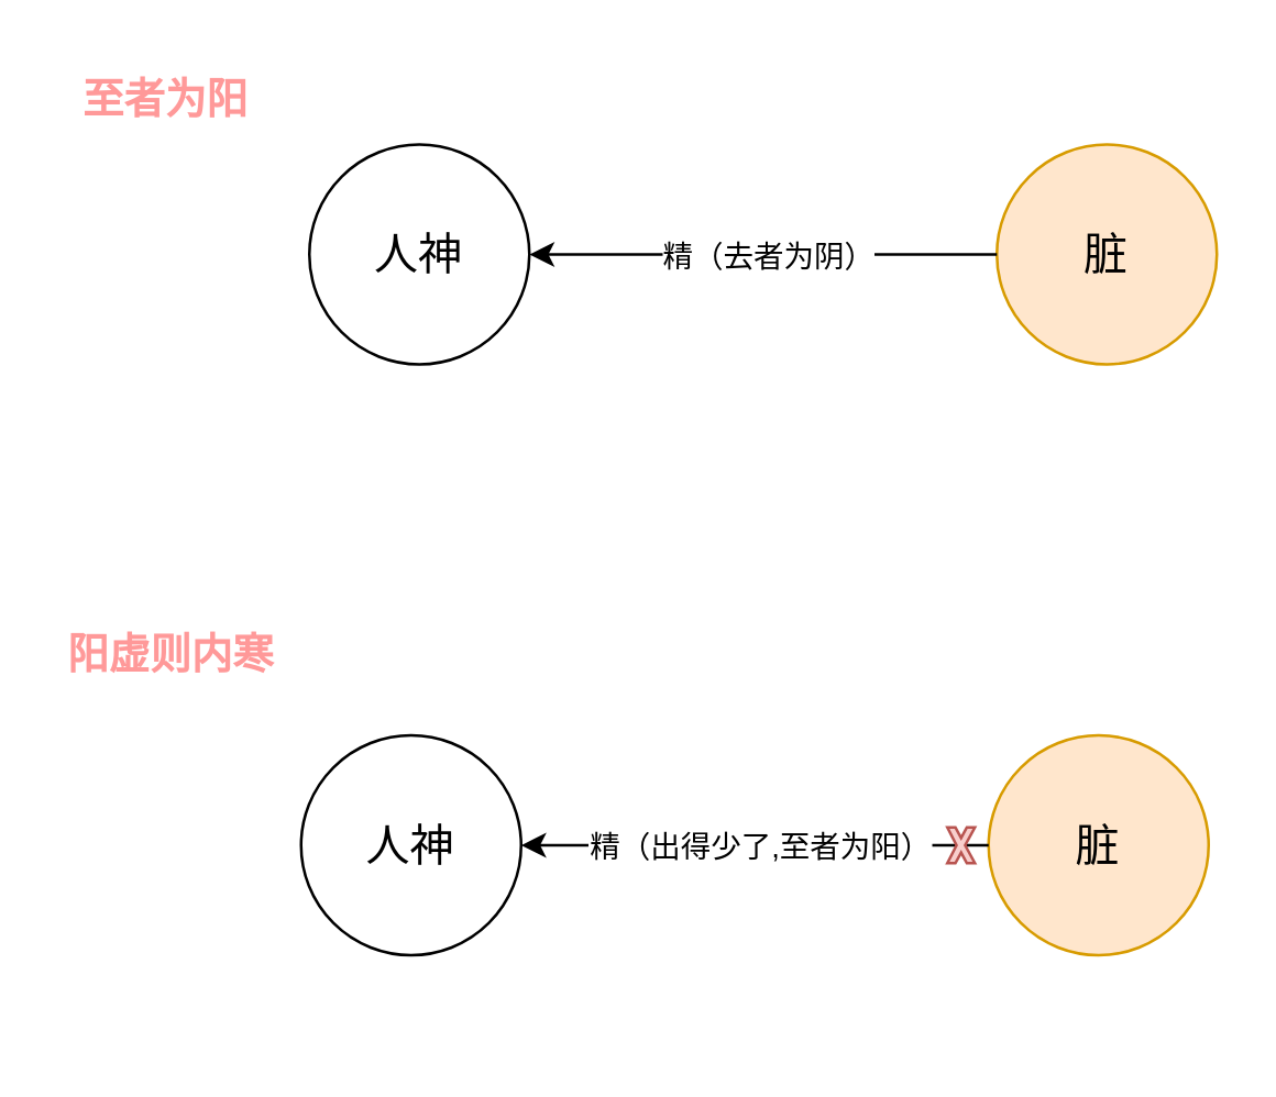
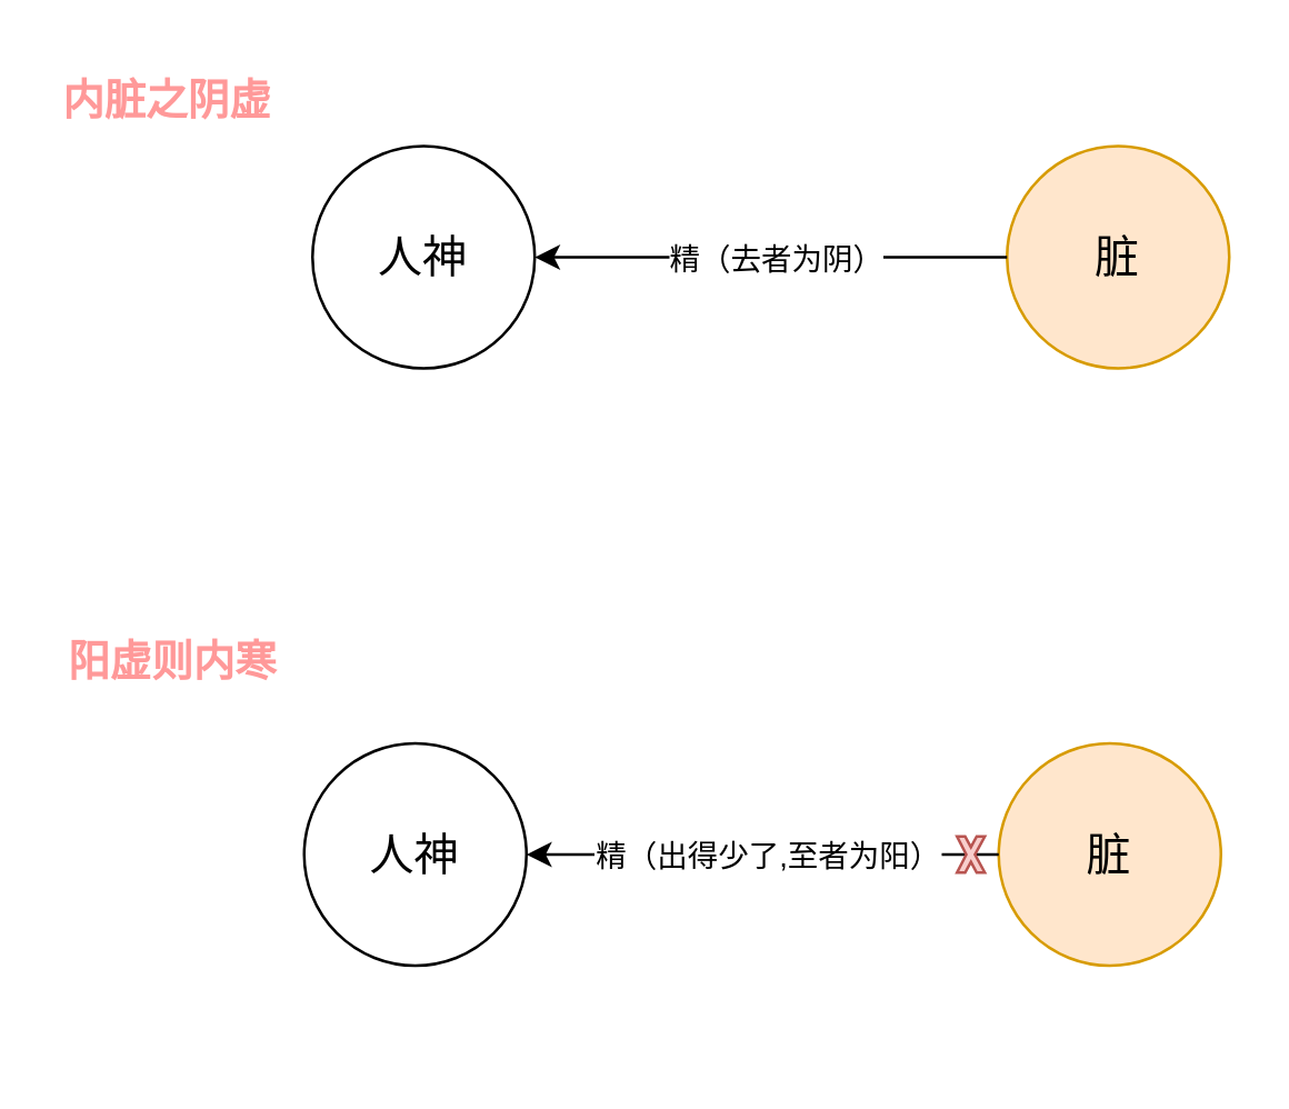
  <mxCell id="0" />
  <mxCell id="1" parent="0" />
- <mxCell id="2" value="至者为阳" style="text;html=1;align=center;verticalAlign=middle;whiteSpace=wrap;rounded=0;fontSize=15;fontStyle=1;fontColor=#FF9999;" vertex="1" parent="1"><mxGeometry x="20" y="20" width="80" height="30" as="geometry" /></mxCell>
+ <mxCell id="2" value="内脏之阴虚" style="text;html=1;align=center;verticalAlign=middle;whiteSpace=wrap;rounded=0;fontSize=15;fontStyle=1;fontColor=#FF9999;" vertex="1" parent="1"><mxGeometry x="20" y="20" width="80" height="30" as="geometry" /></mxCell>
  <mxCell id="3" value="阳虚则内寒" style="text;html=1;align=center;verticalAlign=middle;whiteSpace=wrap;rounded=0;fontSize=15;fontStyle=1;fontColor=#FF9999;" vertex="1" parent="1"><mxGeometry x="22" y="222" width="80" height="30" as="geometry" /></mxCell>
  <mxCell id="4" value="" style="group" vertex="1" connectable="0" parent="1"><mxGeometry x="82" y="52" width="360" height="110" as="geometry" /></mxCell>
  <mxCell id="5" value="脏" style="ellipse;whiteSpace=wrap;html=1;aspect=fixed;fontSize=16;fillColor=#ffe6cc;strokeColor=#d79b00;" vertex="1" parent="4"><mxGeometry x="280" width="80" height="80" as="geometry" /></mxCell>
  <mxCell id="6" value="人神" style="ellipse;whiteSpace=wrap;html=1;aspect=fixed;fontSize=16;" vertex="1" parent="4"><mxGeometry x="30" width="80" height="80" as="geometry" /></mxCell>
  <mxCell id="7" value="" style="endArrow=classic;html=1;rounded=0;entryX=1;entryY=0.5;entryDx=0;entryDy=0;exitX=0;exitY=0.5;exitDx=0;exitDy=0;" edge="1" parent="4" source="5" target="6"><mxGeometry width="50" height="50" relative="1" as="geometry"><mxPoint x="260" y="60" as="sourcePoint" /><mxPoint x="86.284" y="42.716" as="targetPoint" /></mxGeometry></mxCell>
  <mxCell id="8" value="Text" style="edgeLabel;html=1;align=center;verticalAlign=middle;resizable=0;points=[];" vertex="1" connectable="0" parent="7"><mxGeometry x="0.031" y="1" relative="1" as="geometry"><mxPoint as="offset" /></mxGeometry></mxCell>
  <mxCell id="9" value="精（去者为阴）" style="edgeLabel;html=1;align=center;verticalAlign=middle;resizable=0;points=[];" vertex="1" connectable="0" parent="7"><mxGeometry x="-0.01" relative="1" as="geometry"><mxPoint as="offset" /></mxGeometry></mxCell>
  <mxCell id="10" value="" style="group" vertex="1" connectable="0" parent="1"><mxGeometry x="79" y="267" width="360" height="110" as="geometry" /></mxCell>
  <mxCell id="11" value="脏" style="ellipse;whiteSpace=wrap;html=1;aspect=fixed;fontSize=16;fillColor=#ffe6cc;strokeColor=#d79b00;" vertex="1" parent="10"><mxGeometry x="280" width="80" height="80" as="geometry" /></mxCell>
  <mxCell id="12" value="人神" style="ellipse;whiteSpace=wrap;html=1;aspect=fixed;fontSize=16;" vertex="1" parent="10"><mxGeometry x="30" width="80" height="80" as="geometry" /></mxCell>
  <mxCell id="13" value="" style="endArrow=classic;html=1;rounded=0;entryX=1;entryY=0.5;entryDx=0;entryDy=0;exitX=0;exitY=0.5;exitDx=0;exitDy=0;" edge="1" parent="10" source="11" target="12"><mxGeometry width="50" height="50" relative="1" as="geometry"><mxPoint x="260" y="60" as="sourcePoint" /><mxPoint x="86.284" y="42.716" as="targetPoint" /></mxGeometry></mxCell>
  <mxCell id="14" value="Text" style="edgeLabel;html=1;align=center;verticalAlign=middle;resizable=0;points=[];" vertex="1" connectable="0" parent="13"><mxGeometry x="0.031" y="1" relative="1" as="geometry"><mxPoint as="offset" /></mxGeometry></mxCell>
  <mxCell id="15" value="精（出得少了,至者为阳）" style="edgeLabel;html=1;align=center;verticalAlign=middle;resizable=0;points=[];" vertex="1" connectable="0" parent="13"><mxGeometry x="-0.01" relative="1" as="geometry"><mxPoint as="offset" /></mxGeometry></mxCell>
  <mxCell id="16" value="" style="verticalLabelPosition=bottom;verticalAlign=top;html=1;shape=mxgraph.basic.x;fillColor=#f8cecc;strokeColor=#b85450;" vertex="1" parent="10"><mxGeometry x="265" y="33.5" width="10" height="13" as="geometry" /></mxCell>
